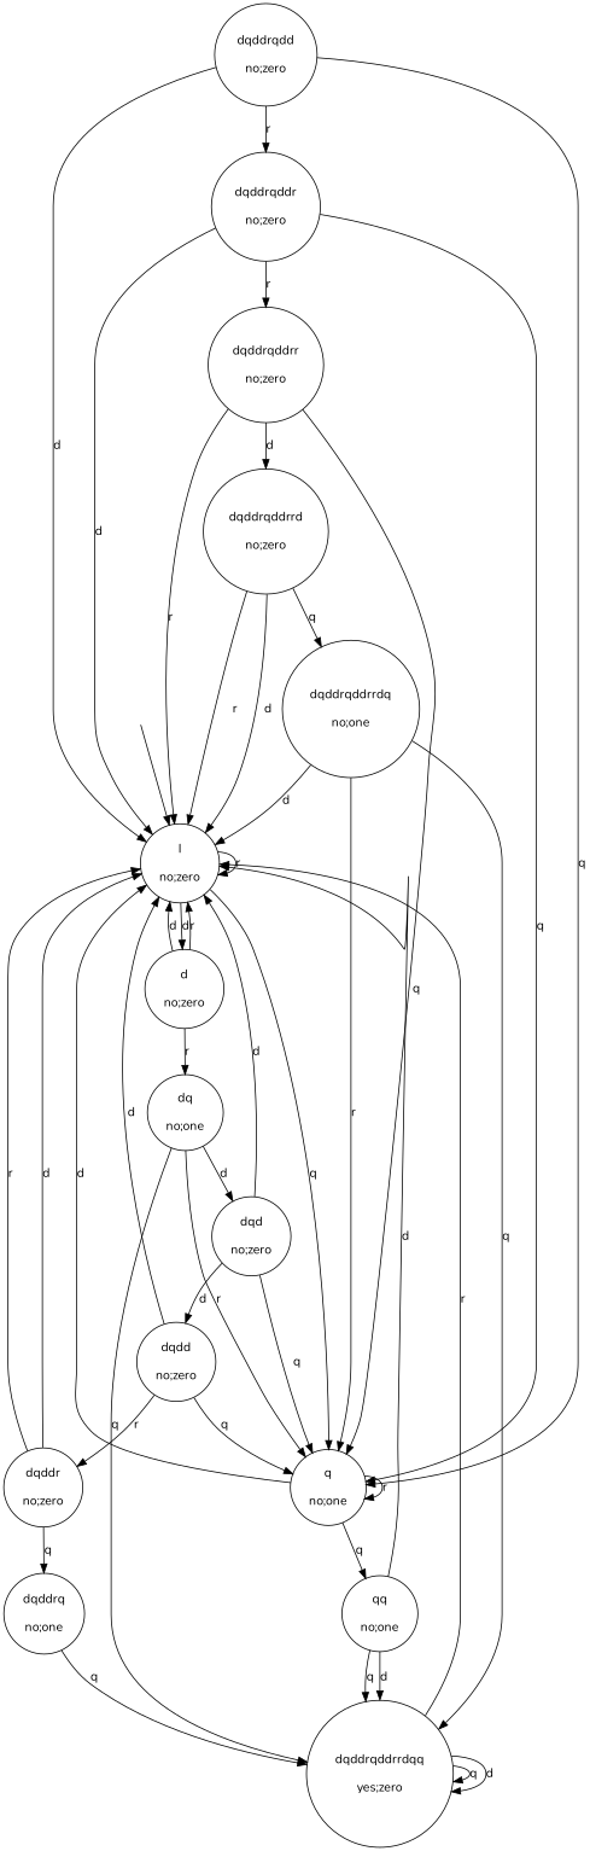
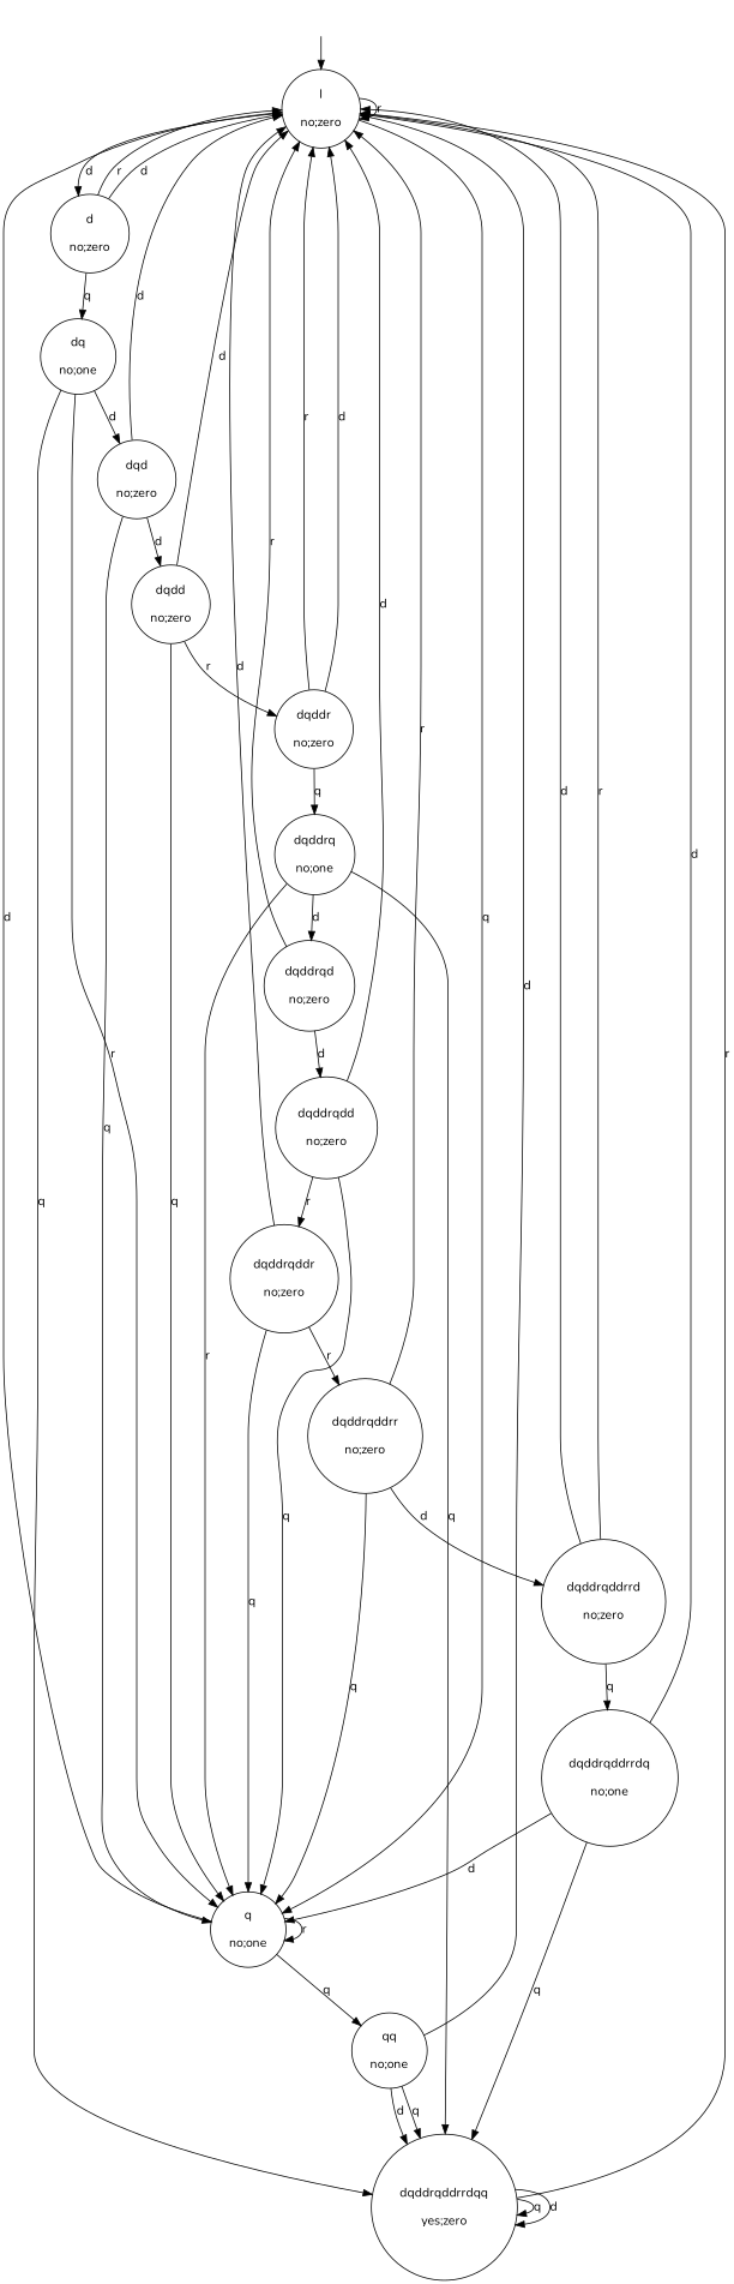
  digraph {
    fontname=Nunito
    randir=LR
    node [fontname=Nunito shape=circle]
    edge [fontname=Nunito]
    a [style=invis]
    "I\n\nno;zero"
    "q\n\nno;one"
    "d\n\nno;zero"
    "qq\n\nno;one"
    "dq\n\nno;one"
    "dqddrqddrrdqq\n\nyes;zero"
    "dqdd\n\nno;zero"
    "dqddr\n\nno;zero"
    "dqddrq\n\nno;one"
+   "dqddrqd\n\nno;zero"
    "dqd\n\nno;zero"
    "dqddrqddrrd\n\nno;zero"
    "dqddrqddrrdq\n\nno;one"
    "dqddrqdd\n\nno;zero"
    "dqddrqddr\n\nno;zero"
    "dqddrqddrr\n\nno;zero"
    a -> "I\n\nno;zero"
    "I\n\nno;zero" -> "I\n\nno;zero" [label=r]
    "I\n\nno;zero" -> "q\n\nno;one" [label=q]
    "I\n\nno;zero" -> "d\n\nno;zero" [label=d]
    "q\n\nno;one" -> "I\n\nno;zero" [label=d]
    "q\n\nno;one" -> "q\n\nno;one" [label=r]
    "q\n\nno;one" -> "qq\n\nno;one" [label=q]
    "d\n\nno;zero" -> "I\n\nno;zero" [label=r]
    "d\n\nno;zero" -> "I\n\nno;zero" [label=d]
-   "d\n\nno;zero" -> "dq\n\nno;one" [label=r]
+   "d\n\nno;zero" -> "dq\n\nno;one" [label=q]
    "qq\n\nno;one" -> "I\n\nno;zero" [label=d]
    "qq\n\nno;one" -> "dqddrqddrrdqq\n\nyes;zero" [label=q]
    "qq\n\nno;one" -> "dqddrqddrrdqq\n\nyes;zero" [label=d]
    "dq\n\nno;one" -> "q\n\nno;one" [label=r]
    "dq\n\nno;one" -> "dqddrqddrrdqq\n\nyes;zero" [label=q]
    "dq\n\nno;one" -> "dqd\n\nno;zero" [label=d]
    "dqddrqddrrdqq\n\nyes;zero" -> "I\n\nno;zero" [label=r]
    "dqddrqddrrdqq\n\nyes;zero" -> "dqddrqddrrdqq\n\nyes;zero" [label=q]
    "dqddrqddrrdqq\n\nyes;zero" -> "dqddrqddrrdqq\n\nyes;zero" [label=d]
    "dqdd\n\nno;zero" -> "I\n\nno;zero" [label=d]
    "dqdd\n\nno;zero" -> "q\n\nno;one" [label=q]
    "dqdd\n\nno;zero" -> "dqddr\n\nno;zero" [label=r]
    "dqddr\n\nno;zero" -> "I\n\nno;zero" [label=r]
    "dqddr\n\nno;zero" -> "I\n\nno;zero" [label=d]
    "dqddr\n\nno;zero" -> "dqddrq\n\nno;one" [label=q]
+   "dqddrq\n\nno;one" -> "q\n\nno;one" [label=r]
    "dqddrq\n\nno;one" -> "dqddrqddrrdqq\n\nyes;zero" [label=q]
+   "dqddrq\n\nno;one" -> "dqddrqd\n\nno;zero" [label=d]
+   "dqddrqd\n\nno;zero" -> "I\n\nno;zero" [label=r]
+   "dqddrqd\n\nno;zero" -> "dqddrqdd\n\nno;zero" [label=d]
    "dqd\n\nno;zero" -> "I\n\nno;zero" [label=d]
    "dqd\n\nno;zero" -> "q\n\nno;one" [label=q]
    "dqd\n\nno;zero" -> "dqdd\n\nno;zero" [label=d]
    "dqddrqddrrd\n\nno;zero" -> "I\n\nno;zero" [label=r]
    "dqddrqddrrd\n\nno;zero" -> "I\n\nno;zero" [label=d]
    "dqddrqddrrd\n\nno;zero" -> "dqddrqddrrdq\n\nno;one" [label=q]
    "dqddrqddrrdq\n\nno;one" -> "I\n\nno;zero" [label=d]
-   "dqddrqddrrdq\n\nno;one" -> "q\n\nno;one" [label=r]
+   "dqddrqddrrdq\n\nno;one" -> "q\n\nno;one" [label=d]
    "dqddrqddrrdq\n\nno;one" -> "dqddrqddrrdqq\n\nyes;zero" [label=q]
    "dqddrqdd\n\nno;zero" -> "I\n\nno;zero" [label=d]
    "dqddrqdd\n\nno;zero" -> "q\n\nno;one" [label=q]
    "dqddrqdd\n\nno;zero" -> "dqddrqddr\n\nno;zero" [label=r]
    "dqddrqddr\n\nno;zero" -> "I\n\nno;zero" [label=d]
    "dqddrqddr\n\nno;zero" -> "q\n\nno;one" [label=q]
    "dqddrqddr\n\nno;zero" -> "dqddrqddrr\n\nno;zero" [label=r]
    "dqddrqddrr\n\nno;zero" -> "I\n\nno;zero" [label=r]
    "dqddrqddrr\n\nno;zero" -> "q\n\nno;one" [label=q]
    "dqddrqddrr\n\nno;zero" -> "dqddrqddrrd\n\nno;zero" [label=d]
  }
